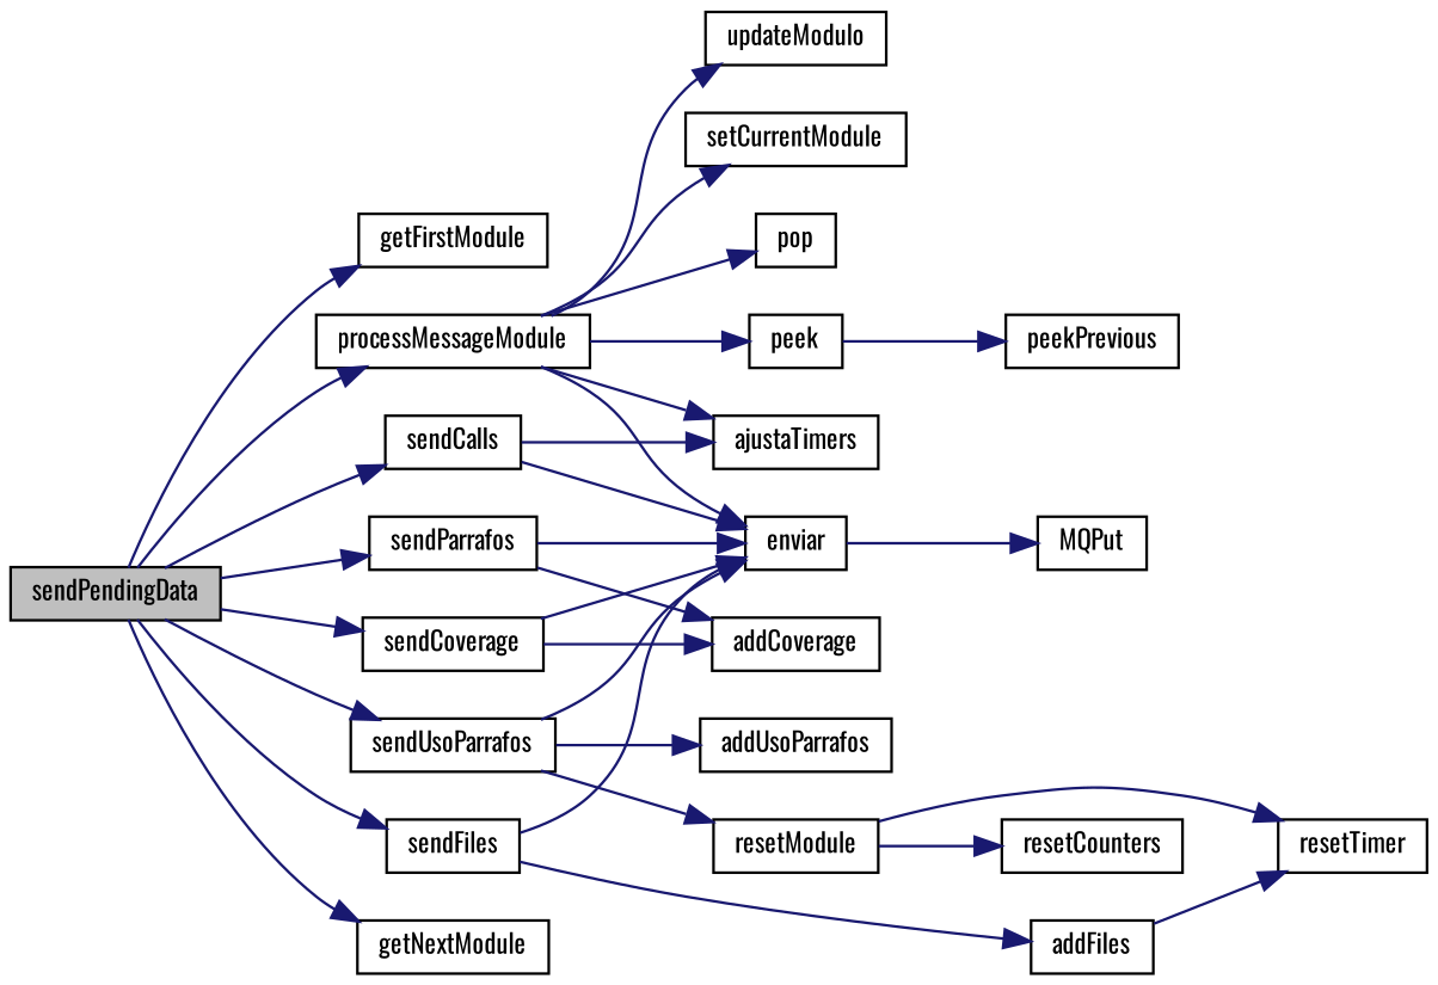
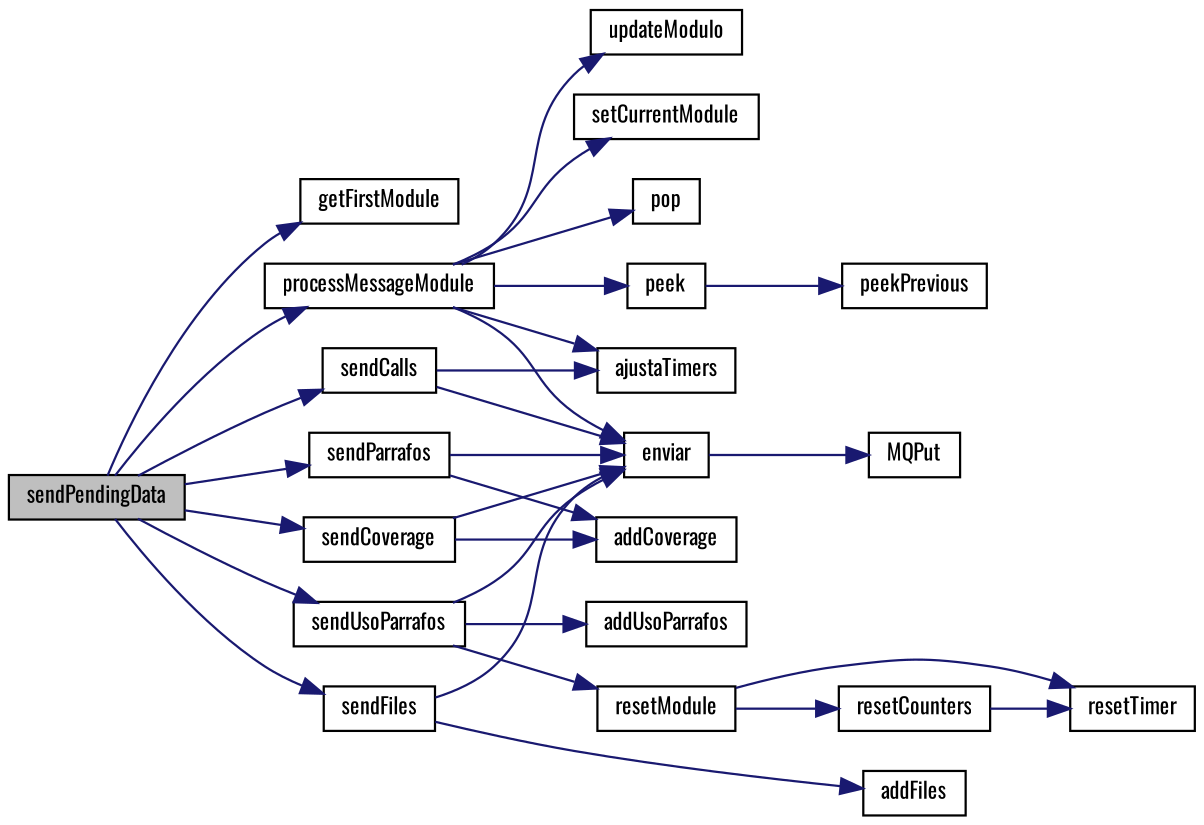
  digraph {
    fontname=Oswald
    rankdir=LR
    node [color=black fillcolor=white fontname=Oswald fontsize=10 shape=record style=filled]
    edge [color=midnightblue fontname=Oswald fontsize=10 labelfontname=Helvetica labelfontsize=10 style=solid]
    n1 [fillcolor=grey75 fontcolor=black height=0.2 label=sendPendingData width=0.4]
    n2 [height=0.2 label=getFirstModule width=0.4]
    n3 [height=0.2 label=sendParrafos width=0.4]
    n4 [height=0.2 label=sendCalls width=0.4]
    n5 [height=0.2 label=sendCoverage width=0.4]
    n6 [height=0.2 label=sendUsoParrafos width=0.4]
    n7 [height=0.2 label=sendFiles width=0.4]
    n8 [height=0.2 label=processMessageModule width=0.4]
-   n9 [height=0.2 label=getNextModule width=0.4]
    n10 [height=0.2 label=enviar width=0.4]
    n11 [height=0.2 label=addCoverage width=0.4]
    n12 [height=0.2 label=ajustaTimers width=0.4]
    n13 [height=0.2 label=addUsoParrafos width=0.4]
    n14 [height=0.2 label=resetModule width=0.4]
    n15 [height=0.2 label=addFiles width=0.4]
    n16 [height=0.2 label=pop width=0.4]
    n17 [height=0.2 label=peek width=0.4]
    n18 [height=0.2 label=updateModulo width=0.4]
    n19 [height=0.2 label=setCurrentModule width=0.4]
    n20 [height=0.2 label=MQPut width=0.4]
    n21 [height=0.2 label=peekPrevious width=0.4]
    n22 [height=0.2 label=resetTimer width=0.4]
    n23 [height=0.2 label=resetCounters width=0.4]
    n1 -> n2
    n1 -> n3
    n1 -> n4
    n1 -> n5
    n1 -> n6
    n1 -> n7
    n1 -> n8
-   n1 -> n9
    n3 -> n10
    n3 -> n11
    n4 -> n10
    n4 -> n12
    n5 -> n10
    n5 -> n11
    n6 -> n10
    n6 -> n13
    n6 -> n14
    n7 -> n10
    n7 -> n15
    n8 -> n10
    n8 -> n12
    n8 -> n16
    n8 -> n17
    n8 -> n18
    n8 -> n19
    n10 -> n20
    n14 -> n22
    n14 -> n23
    n17 -> n21
-   n15 -> n22
+   n23 -> n22
  }
